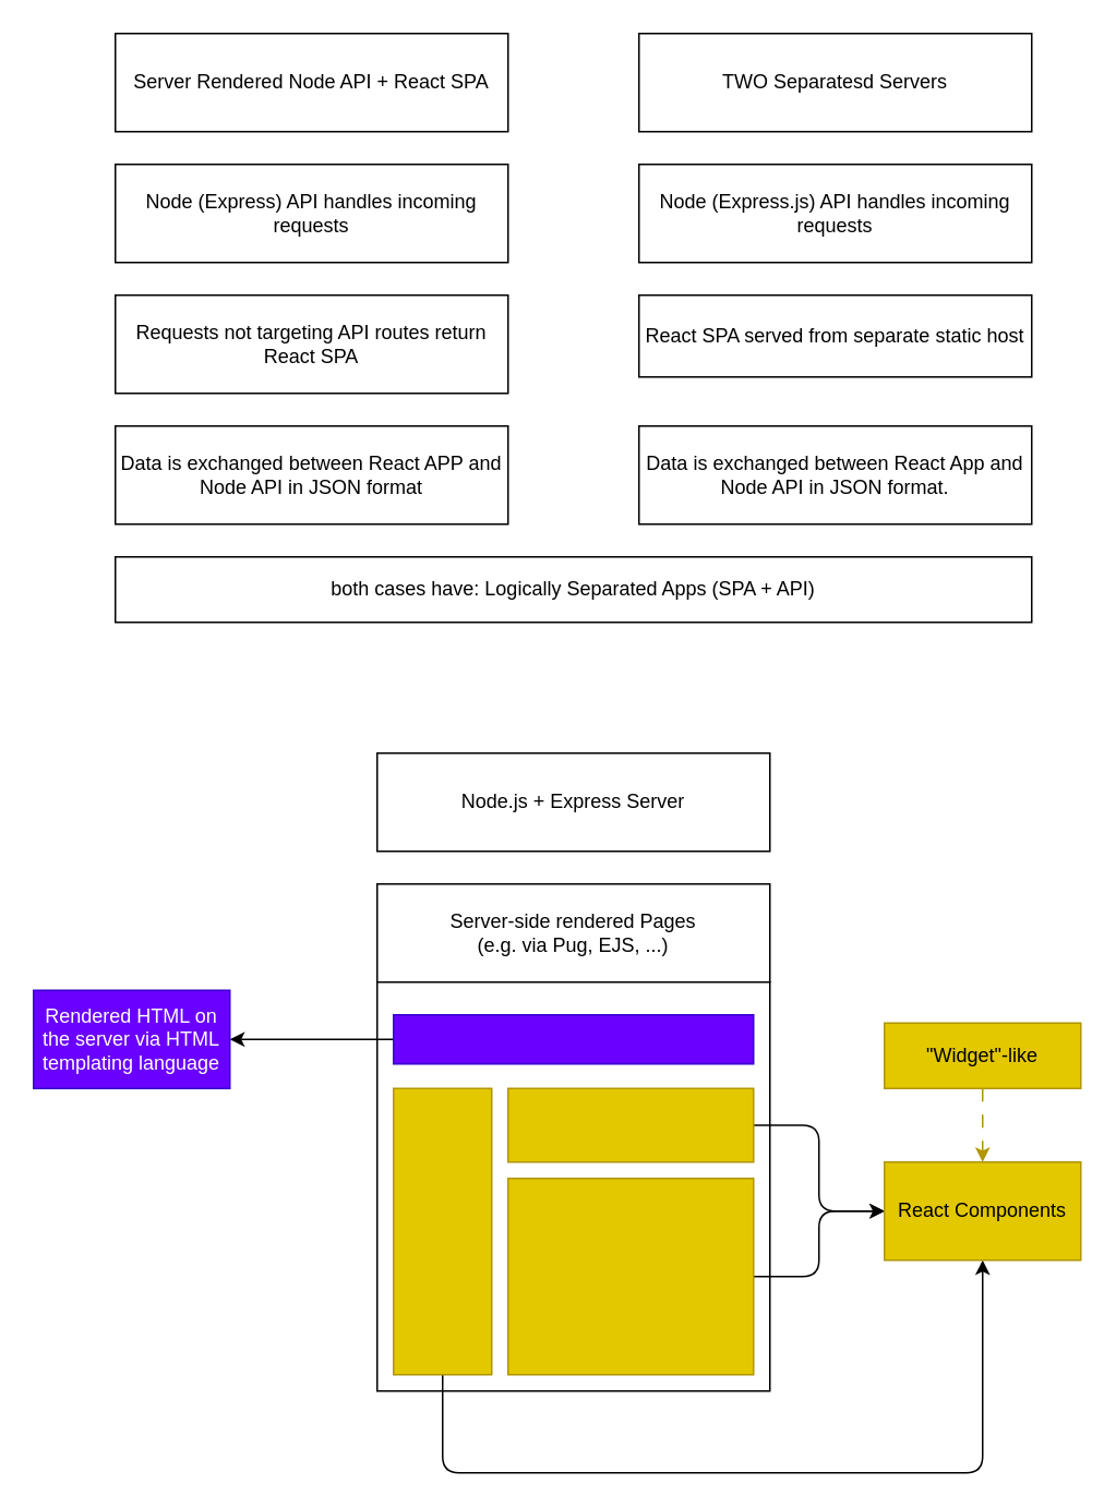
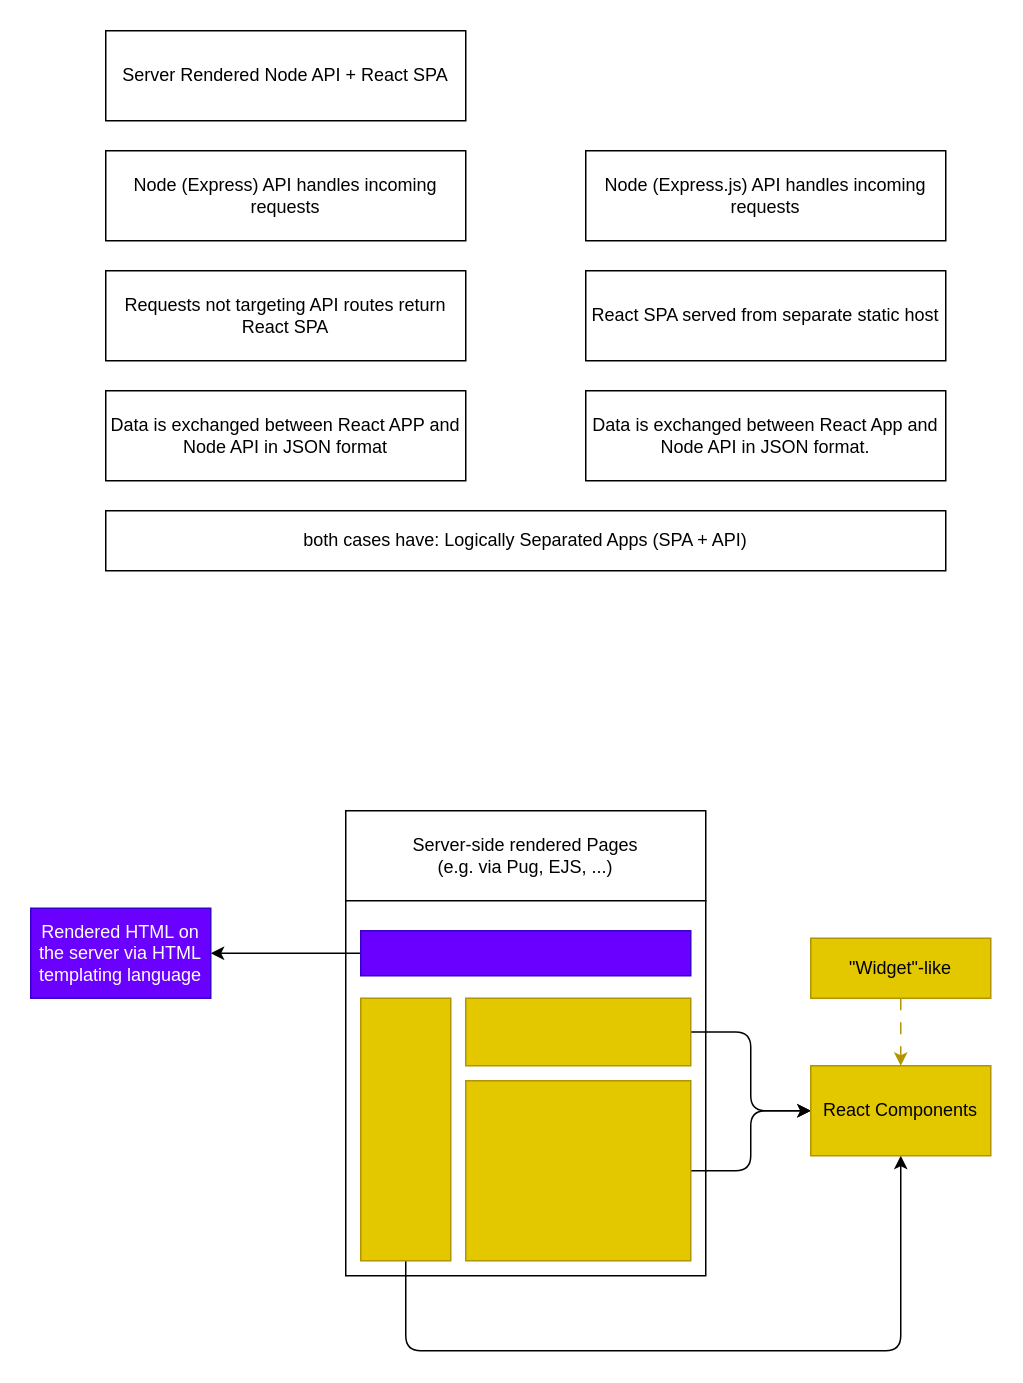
  <mxCell id="0" />
  <mxCell id="1" parent="0" />
  <mxCell id="2" value="Server Rendered Node API + React SPA" style="whiteSpace=wrap;html=1;" parent="1" vertex="1"><mxGeometry x="70" y="20" width="240" height="60" as="geometry" /></mxCell>
  <mxCell id="3" value="Node (Express) API handles incoming requests" style="whiteSpace=wrap;html=1;" parent="1" vertex="1"><mxGeometry x="70" y="100" width="240" height="60" as="geometry" /></mxCell>
  <mxCell id="4" value="Requests not targeting API routes return React SPA" style="whiteSpace=wrap;html=1;" parent="1" vertex="1"><mxGeometry x="70" y="180" width="240" height="60" as="geometry" /></mxCell>
  <mxCell id="5" value="Data is exchanged between React APP and Node API in JSON format" style="whiteSpace=wrap;html=1;" parent="1" vertex="1"><mxGeometry x="70" y="260" width="240" height="60" as="geometry" /></mxCell>
- <mxCell id="6" value="TWO Separatesd Servers" style="whiteSpace=wrap;html=1;" parent="1" vertex="1"><mxGeometry x="390" y="20" width="240" height="60" as="geometry" /></mxCell>
  <mxCell id="7" value="Node (Express.js) API handles incoming requests" style="whiteSpace=wrap;html=1;" parent="1" vertex="1"><mxGeometry x="390" y="100" width="240" height="60" as="geometry" /></mxCell>
- <mxCell id="8" value="React SPA served from separate static host" style="whiteSpace=wrap;html=1;" parent="1" vertex="1"><mxGeometry x="390" y="180" width="240" height="50" as="geometry" /></mxCell>
+ <mxCell id="8" value="React SPA served from separate static host" style="whiteSpace=wrap;html=1;" parent="1" vertex="1"><mxGeometry x="390" y="180" width="240" height="60" as="geometry" /></mxCell>
  <mxCell id="9" value="Data is exchanged between React App and Node API in JSON format." style="whiteSpace=wrap;html=1;" parent="1" vertex="1"><mxGeometry x="390" y="260" width="240" height="60" as="geometry" /></mxCell>
  <mxCell id="10" value="both cases have: Logically Separated Apps (SPA + API)" style="whiteSpace=wrap;html=1;" parent="1" vertex="1"><mxGeometry x="70" y="340" width="560" height="40" as="geometry" /></mxCell>
- <mxCell id="11" value="Node.js + Express Server" style="whiteSpace=wrap;html=1;" parent="1" vertex="1"><mxGeometry x="230" y="460" width="240" height="60" as="geometry" /></mxCell>
  <mxCell id="12" value="Server-side rendered Pages&lt;br&gt;(e.g. via Pug, EJS, ...)" style="whiteSpace=wrap;html=1;" parent="1" vertex="1"><mxGeometry x="230" y="540" width="240" height="60" as="geometry" /></mxCell>
  <mxCell id="13" value="" style="whiteSpace=wrap;html=1;" parent="1" vertex="1"><mxGeometry x="230" y="600" width="240" height="250" as="geometry" /></mxCell>
  <mxCell id="14" style="edgeStyle=none;html=1;" parent="1" source="15" target="16" edge="1"><mxGeometry relative="1" as="geometry" /></mxCell>
  <mxCell id="15" value="" style="whiteSpace=wrap;html=1;fillColor=#6a00ff;fontColor=#ffffff;strokeColor=#3700CC;" parent="1" vertex="1"><mxGeometry x="240" y="620" width="220" height="30" as="geometry" /></mxCell>
  <mxCell id="16" value="Rendered HTML on the server via HTML templating language" style="whiteSpace=wrap;html=1;fillColor=#6a00ff;fontColor=#ffffff;strokeColor=#3700CC;" parent="1" vertex="1"><mxGeometry x="20" y="605" width="120" height="60" as="geometry" /></mxCell>
  <mxCell id="17" style="edgeStyle=orthogonalEdgeStyle;html=1;entryX=0.5;entryY=1;entryDx=0;entryDy=0;" parent="1" source="18" target="23" edge="1"><mxGeometry relative="1" as="geometry"><Array as="points"><mxPoint x="270" y="900" /><mxPoint x="600" y="900" /></Array></mxGeometry></mxCell>
  <mxCell id="18" value="" style="whiteSpace=wrap;html=1;fillColor=#e3c800;fontColor=#000000;strokeColor=#B09500;" parent="1" vertex="1"><mxGeometry x="240" y="665" width="60" height="175" as="geometry" /></mxCell>
  <mxCell id="19" style="edgeStyle=orthogonalEdgeStyle;html=1;" parent="1" source="20" target="23" edge="1"><mxGeometry relative="1" as="geometry" /></mxCell>
  <mxCell id="20" value="" style="whiteSpace=wrap;html=1;fillColor=#e3c800;fontColor=#000000;strokeColor=#B09500;" parent="1" vertex="1"><mxGeometry x="310" y="665" width="150" height="45" as="geometry" /></mxCell>
  <mxCell id="21" style="edgeStyle=orthogonalEdgeStyle;html=1;entryX=0;entryY=0.5;entryDx=0;entryDy=0;" parent="1" source="22" target="23" edge="1"><mxGeometry relative="1" as="geometry" /></mxCell>
  <mxCell id="22" value="" style="whiteSpace=wrap;html=1;fillColor=#e3c800;fontColor=#000000;strokeColor=#B09500;" parent="1" vertex="1"><mxGeometry x="310" y="720" width="150" height="120" as="geometry" /></mxCell>
  <mxCell id="23" value="React Components" style="whiteSpace=wrap;html=1;fillColor=#e3c800;fontColor=#000000;strokeColor=#B09500;" parent="1" vertex="1"><mxGeometry x="540" y="710" width="120" height="60" as="geometry" /></mxCell>
  <mxCell id="24" style="edgeStyle=orthogonalEdgeStyle;html=1;dashed=1;dashPattern=8 8;fillColor=#e3c800;strokeColor=#B09500;" parent="1" source="25" target="23" edge="1"><mxGeometry relative="1" as="geometry" /></mxCell>
  <mxCell id="25" value="&quot;Widget&quot;-like" style="whiteSpace=wrap;html=1;fillColor=#e3c800;fontColor=#000000;strokeColor=#B09500;" parent="1" vertex="1"><mxGeometry x="540" y="625" width="120" height="40" as="geometry" /></mxCell>
